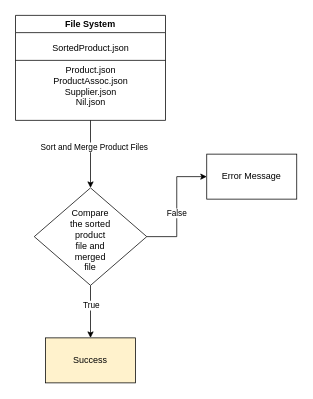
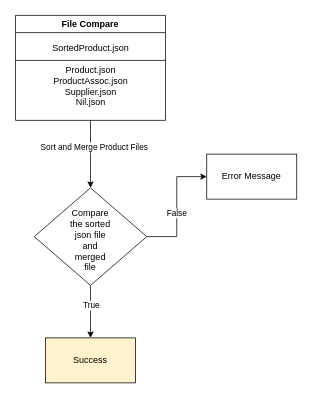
  <mxCell id="0" />
  <mxCell id="1" parent="0" />
  <mxCell id="2" style="edgeStyle=orthogonalEdgeStyle;rounded=0;orthogonalLoop=1;jettySize=auto;html=1;entryX=0.5;entryY=0;entryDx=0;entryDy=0;" edge="1" parent="1" source="4" target="13"><mxGeometry relative="1" as="geometry" /></mxCell>
  <mxCell id="3" value="Sort and Merge Product Files" style="edgeLabel;html=1;align=center;verticalAlign=middle;resizable=0;points=[];" vertex="1" connectable="0" parent="2"><mxGeometry x="-0.222" y="4" relative="1" as="geometry"><mxPoint as="offset" /></mxGeometry></mxCell>
- <mxCell id="4" value="File System" style="swimlane;whiteSpace=wrap;html=1;" vertex="1" parent="1"><mxGeometry x="20" y="20" width="200" height="140" as="geometry"><mxRectangle x="350" y="180" width="100" height="30" as="alternateBounds" /></mxGeometry></mxCell>
+ <mxCell id="4" value="File Compare" style="swimlane;whiteSpace=wrap;html=1;" vertex="1" parent="1"><mxGeometry x="20" y="20" width="200" height="140" as="geometry"><mxRectangle x="350" y="180" width="100" height="30" as="alternateBounds" /></mxGeometry></mxCell>
  <mxCell id="5" value="SortedProduct.json&lt;br&gt;&lt;div&gt;&lt;br&gt;&lt;/div&gt;&lt;div&gt;Product.json&lt;/div&gt;&lt;div&gt;ProductAssoc.json&lt;/div&gt;&lt;div&gt;Supplier.json&lt;/div&gt;&lt;div&gt;Nil.json&lt;/div&gt;" style="text;html=1;align=center;verticalAlign=middle;resizable=0;points=[];autosize=1;strokeColor=none;fillColor=none;" vertex="1" parent="4"><mxGeometry x="35" y="30" width="130" height="100" as="geometry" /></mxCell>
  <mxCell id="6" value="" style="endArrow=none;html=1;rounded=0;" edge="1" parent="4"><mxGeometry width="50" height="50" relative="1" as="geometry"><mxPoint y="60" as="sourcePoint" /><mxPoint x="200" y="60" as="targetPoint" /></mxGeometry></mxCell>
  <mxCell id="7" value="Success" style="rounded=0;whiteSpace=wrap;html=1;fillColor=#fff2cc;" vertex="1" parent="1"><mxGeometry x="60" y="450" width="120" height="60" as="geometry" /></mxCell>
  <mxCell id="8" value="Error Message" style="rounded=0;whiteSpace=wrap;html=1;" vertex="1" parent="1"><mxGeometry x="275" y="205" width="120" height="60" as="geometry" /></mxCell>
  <mxCell id="9" style="edgeStyle=orthogonalEdgeStyle;rounded=0;orthogonalLoop=1;jettySize=auto;html=1;exitX=0.5;exitY=1;exitDx=0;exitDy=0;entryX=0.5;entryY=0;entryDx=0;entryDy=0;" edge="1" parent="1" source="13" target="7"><mxGeometry relative="1" as="geometry" /></mxCell>
  <mxCell id="10" value="True" style="edgeLabel;html=1;align=center;verticalAlign=middle;resizable=0;points=[];" vertex="1" connectable="0" parent="9"><mxGeometry x="-0.257" relative="1" as="geometry"><mxPoint as="offset" /></mxGeometry></mxCell>
  <mxCell id="11" style="edgeStyle=orthogonalEdgeStyle;rounded=0;orthogonalLoop=1;jettySize=auto;html=1;entryX=0;entryY=0.5;entryDx=0;entryDy=0;" edge="1" parent="1" source="13" target="8"><mxGeometry relative="1" as="geometry" /></mxCell>
  <mxCell id="12" value="False" style="edgeLabel;html=1;align=center;verticalAlign=middle;resizable=0;points=[];" vertex="1" connectable="0" parent="11"><mxGeometry x="-0.1" y="1" relative="1" as="geometry"><mxPoint as="offset" /></mxGeometry></mxCell>
  <mxCell id="13" value="" style="rhombus;whiteSpace=wrap;html=1;" vertex="1" parent="1"><mxGeometry x="45" y="250" width="150" height="130" as="geometry" /></mxCell>
  <mxCell id="14" value="&lt;span style=&quot;color: rgba(0, 0, 0, 0); font-family: monospace; font-size: 0px; text-align: start; text-wrap-mode: nowrap;&quot;&gt;C3CmxGraphModel%3E%3Croot%3E%3CmxCell%20id%3D%220%22%2F%3E%3CmxCell%20id%3D%221%22%20parent%3D%220%22%2F%3E%3CmxCell%20id%3D%222%22%20value%3D%22Compare%20the%20sorted%20product%20file%20and%20merged%20file%22%20style%3D%22text%3Bhtml%3D1%3Balign%3Dcenter%3BverticalAlign%3Dmiddle%3BwhiteSpace%3Dwrap%3Brounded%3D0%3B%22%20vertex%3D%221%22%20parent%3D%221%22%3E%3CmxGeometry%20x%3D%22230%22%20y%3D%22490%22%20width%3D%2260%22%20height%3D%2230%22%20as%3D%22geometry%22%2F%3E%3C%2FmxCell%3E%3C%2Froot%3E%3C%2FmxGraphModel%3E&lt;/span&gt;&lt;span style=&quot;color: rgba(0, 0, 0, 0); font-family: monospace; font-size: 0px; text-align: start; text-wrap-mode: nowrap;&quot;&gt;%3CmxGraphModel%3E%3Croot%3E%3CmxCell%20id%3D%220%22%2F%3E%3CmxCell%20id%3D%221%22%20parent%3D%220%22%2F%3E%3CmxCell%20id%3D%222%22%20value%3D%22Compare%20the%20sorted%20product%20file%20and%20merged%20file%22%20style%3D%22text%3Bhtml%3D1%3Balign%3Dcenter%3BverticalAlign%3Dmiddle%3BwhiteSpace%3Dwrap%3Brounded%3D0%3B%22%20vertex%3D%221%22%20parent%3D%221%22%3E%3CmxGeometry%20x%3D%22230%22%20y%3D%22490%22%20width%3D%2260%22%20height%3D%2230%22%20as%3D%22geometry%22%2F%3E%3C%2FmxCell%3E%3C%2Froot%3E%3C%2FmxGraphModel%3E&lt;/span&gt;" style="text;html=1;align=center;verticalAlign=middle;whiteSpace=wrap;rounded=0;" vertex="1" parent="1"><mxGeometry x="90" y="290" width="60" height="30" as="geometry" /></mxCell>
- <mxCell id="15" value="Compare the sorted product file and merged file" style="text;html=1;align=center;verticalAlign=middle;whiteSpace=wrap;rounded=0;" vertex="1" parent="1"><mxGeometry x="90" y="305" width="60" height="30" as="geometry" /></mxCell>
+ <mxCell id="15" value="Compare the sorted json file and merged file" style="text;html=1;align=center;verticalAlign=middle;whiteSpace=wrap;rounded=0;" vertex="1" parent="1"><mxGeometry x="90" y="305" width="60" height="30" as="geometry" /></mxCell>
